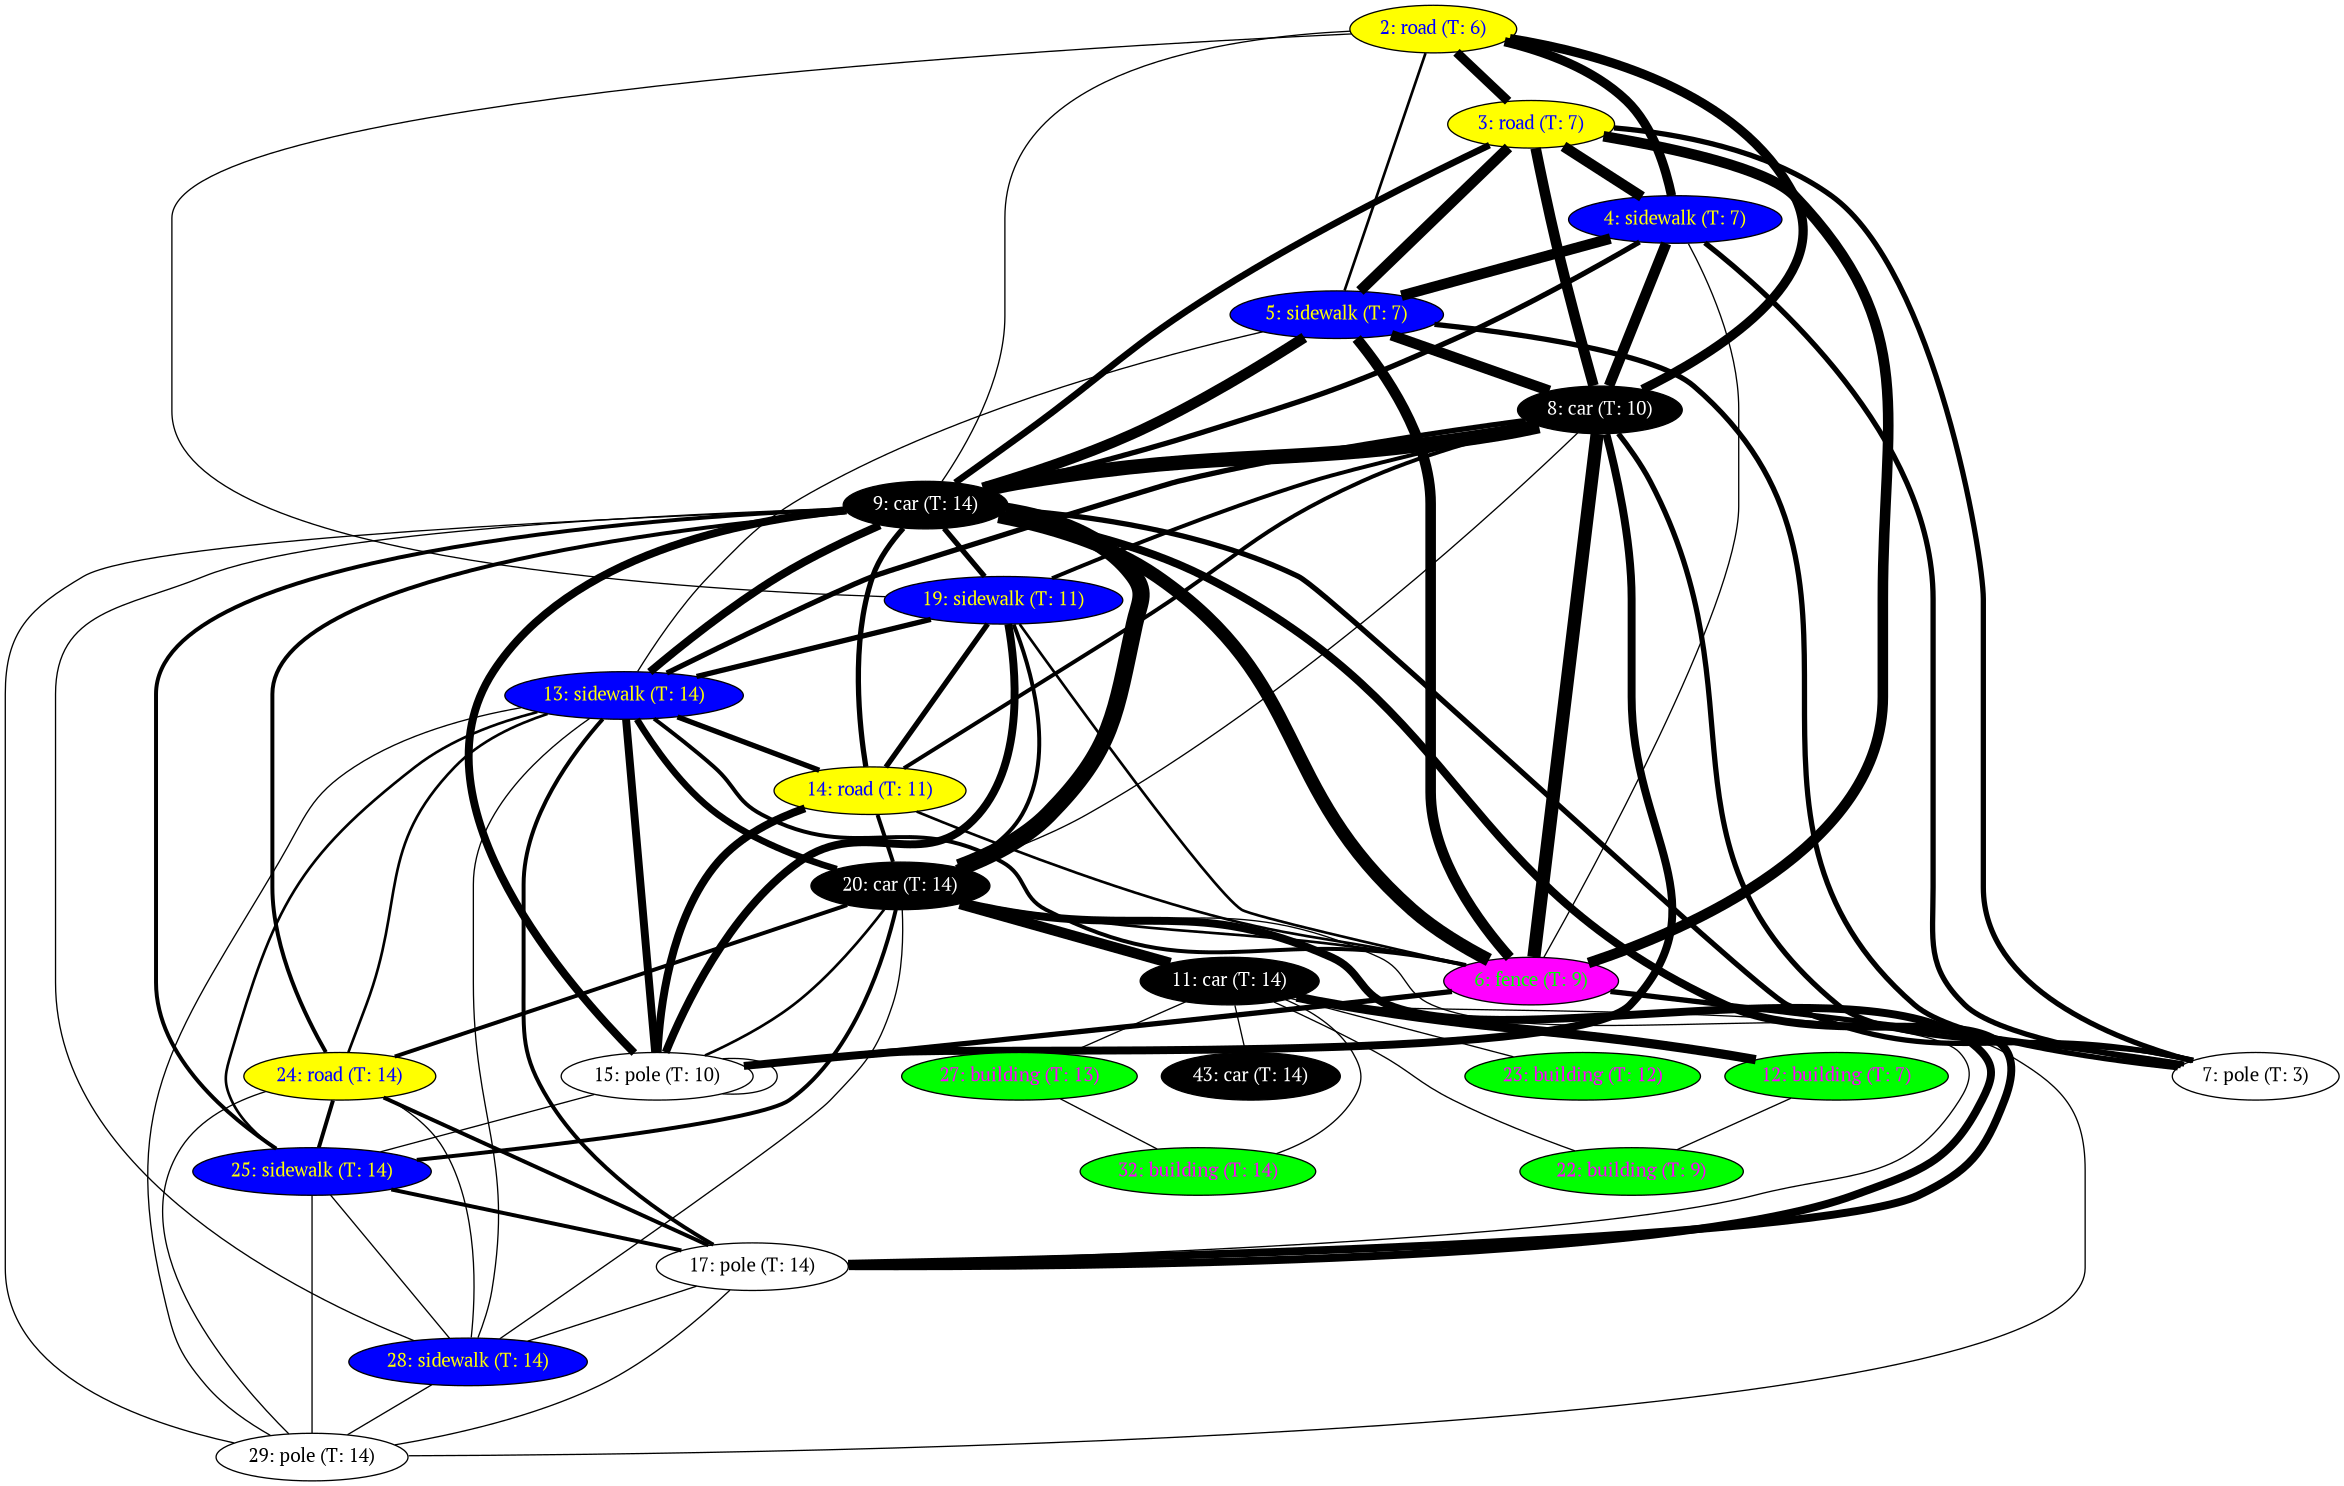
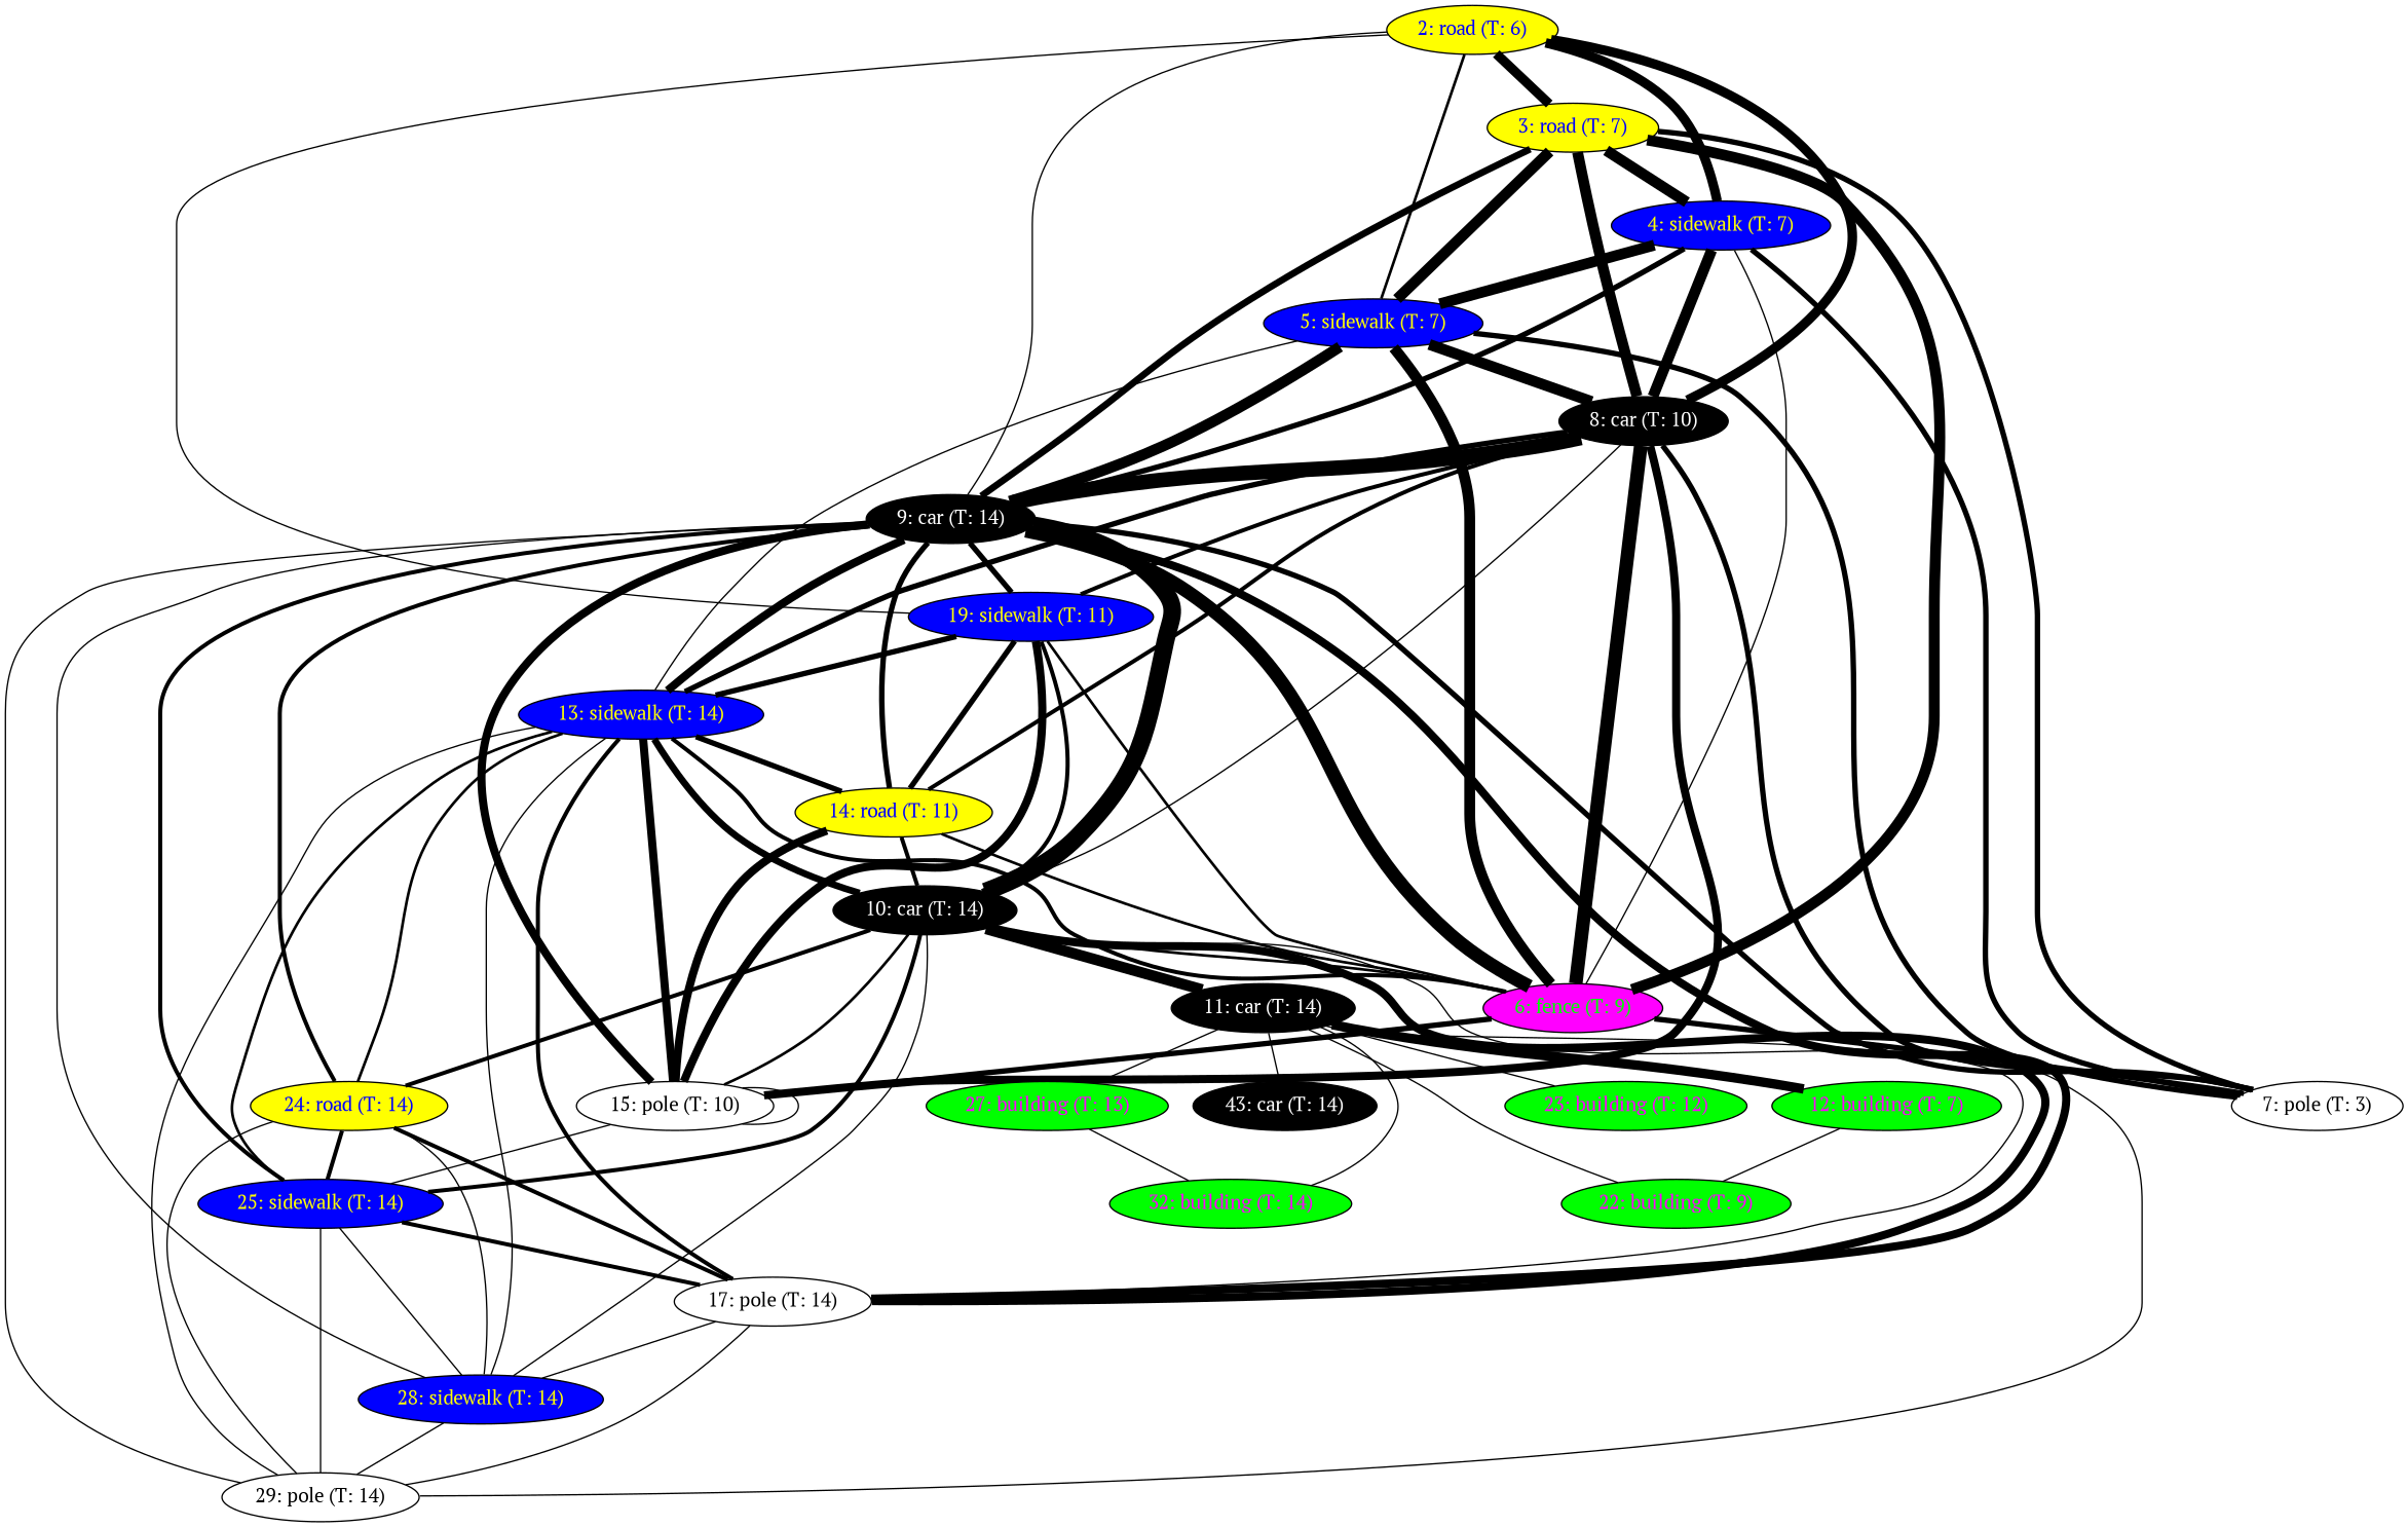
  graph {
    fontname="PT Serif"
    node [fillcolor="#0000ff" fontcolor="#ffff00" fontname="PT Serif" style=filled]
    edge [fontname="PT Serif" penwidth=1]
    n1 [fillcolor="#ffff00" fontcolor="#0000ff" label="2: road (T: 6)"]
    n2 [fillcolor="#ffff00" fontcolor="#0000ff" label="3: road (T: 7)"]
    n3 [label="4: sidewalk (T: 7)"]
    n4 [label="5: sidewalk (T: 7)"]
    n5 [fillcolor="#000000" fontcolor="#ffffff" label="8: car (T: 10)"]
    n6 [fillcolor="#000000" fontcolor="#ffffff" label="9: car (T: 14)"]
    n7 [label="19: sidewalk (T: 11)"]
    n8 [fillcolor="#ff00ff" fontcolor="#00ff00" label="6: fence (T: 9)"]
    n9 [fillcolor="#ffffff" fontcolor="#000000" label="7: pole (T: 3)"]
    n10 [label="13: sidewalk (T: 14)"]
    n11 [fillcolor="#ffff00" fontcolor="#0000ff" label="14: road (T: 11)"]
    n12 [fillcolor="#ffffff" fontcolor="#000000" label="15: pole (T: 10)"]
-   n13 [fillcolor="#000000" fontcolor="#ffffff" label="20: car (T: 14)"]
+   n13 [fillcolor="#000000" fontcolor="#ffffff" label="10: car (T: 14)"]
    n14 [fillcolor="#ffffff" fontcolor="#000000" label="17: pole (T: 14)"]
    n15 [fillcolor="#ffff00" fontcolor="#0000ff" label="24: road (T: 14)"]
    n16 [label="25: sidewalk (T: 14)"]
    n17 [label="28: sidewalk (T: 14)"]
    n18 [fillcolor="#ffffff" fontcolor="#000000" label="29: pole (T: 14)"]
    n19 [fillcolor="#000000" fontcolor="#ffffff" label="11: car (T: 14)"]
    n20 [fillcolor="#00ff00" fontcolor="#ff00ff" label="12: building (T: 7)"]
    n21 [fillcolor="#00ff00" fontcolor="#ff00ff" label="22: building (T: 9)"]
    n22 [fillcolor="#00ff00" fontcolor="#ff00ff" label="23: building (T: 12)"]
    n23 [fillcolor="#00ff00" fontcolor="#ff00ff" label="27: building (T: 13)"]
    n24 [fillcolor="#00ff00" fontcolor="#ff00ff" label="32: building (T: 14)"]
    n25 [fillcolor="#000000" fontcolor="#ffffff" label="43: car (T: 14)"]
    n1 -- n2 [penwidth=7]
    n1 -- n3 [penwidth=7]
    n1 -- n4 [penwidth=2]
    n1 -- n5 [penwidth=7]
    n1 -- n6
    n1 -- n7
    n2 -- n3 [penwidth=8]
    n2 -- n4 [penwidth=8]
    n2 -- n5 [penwidth=8]
    n2 -- n6 [penwidth=5]
    n2 -- n8 [penwidth=8]
    n2 -- n9 [penwidth=4]
    n3 -- n4 [penwidth=8]
    n3 -- n5 [penwidth=8]
    n3 -- n6 [penwidth=4]
    n3 -- n8
    n3 -- n9 [penwidth=4]
    n4 -- n5 [penwidth=8]
    n4 -- n6 [penwidth=8]
    n4 -- n8 [penwidth=8]
    n4 -- n9 [penwidth=4]
    n4 -- n10
    n5 -- n6 [penwidth=11]
    n5 -- n7 [penwidth=3]
    n5 -- n10 [penwidth=4]
    n5 -- n11 [penwidth=3]
    n5 -- n12 [penwidth=6]
    n5 -- n13
    n6 -- n7 [penwidth=4]
    n6 -- n10 [penwidth=6]
    n6 -- n11 [penwidth=4]
    n6 -- n12 [penwidth=6]
    n6 -- n13 [penwidth=13]
    n6 -- n14 [penwidth=6]
    n6 -- n15 [penwidth=3]
    n6 -- n16 [penwidth=3]
    n6 -- n17
    n6 -- n18
    n7 -- n10 [penwidth=4]
    n7 -- n13 [penwidth=3]
    n8 -- n5 [penwidth=10]
    n8 -- n6 [penwidth=10]
    n8 -- n7 [penwidth=2]
    n8 -- n9 [penwidth=4]
    n8 -- n10 [penwidth=3]
    n8 -- n11 [penwidth=2]
    n8 -- n12 [penwidth=4]
    n9 -- n5 [penwidth=4]
    n9 -- n6 [penwidth=4]
    n10 -- n11 [penwidth=4]
    n10 -- n12 [penwidth=6]
    n10 -- n14 [penwidth=3]
    n10 -- n17
    n10 -- n18
    n11 -- n7 [penwidth=4]
    n11 -- n12 [penwidth=6]
    n11 -- n13 [penwidth=3]
    n12 -- n7 [penwidth=6]
    n12 -- n12
    n12 -- n13 [penwidth=2]
    n12 -- n16
    n13 -- n8 [penwidth=2]
    n13 -- n10 [penwidth=5]
    n13 -- n14 [penwidth=6]
    n13 -- n15 [penwidth=3]
    n13 -- n16 [penwidth=3]
    n13 -- n17
    n13 -- n18
    n13 -- n19 [penwidth=8]
    n14 -- n17
    n14 -- n18
    n15 -- n10 [penwidth=2]
    n15 -- n14 [penwidth=3]
    n15 -- n16 [penwidth=3]
    n15 -- n17
    n15 -- n18
    n16 -- n10 [penwidth=2]
    n16 -- n14 [penwidth=3]
    n16 -- n17
    n16 -- n18
    n17 -- n18
    n19 -- n14
    n19 -- n20 [penwidth=7]
    n19 -- n21
    n19 -- n22
    n19 -- n23
    n19 -- n24
    n19 -- n25
    n20 -- n21
    n23 -- n24
  }
